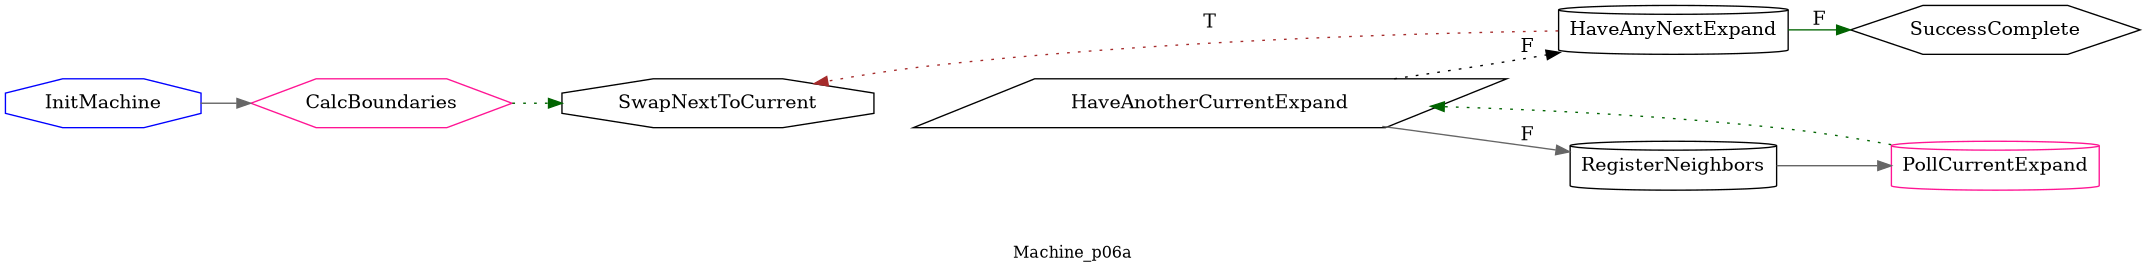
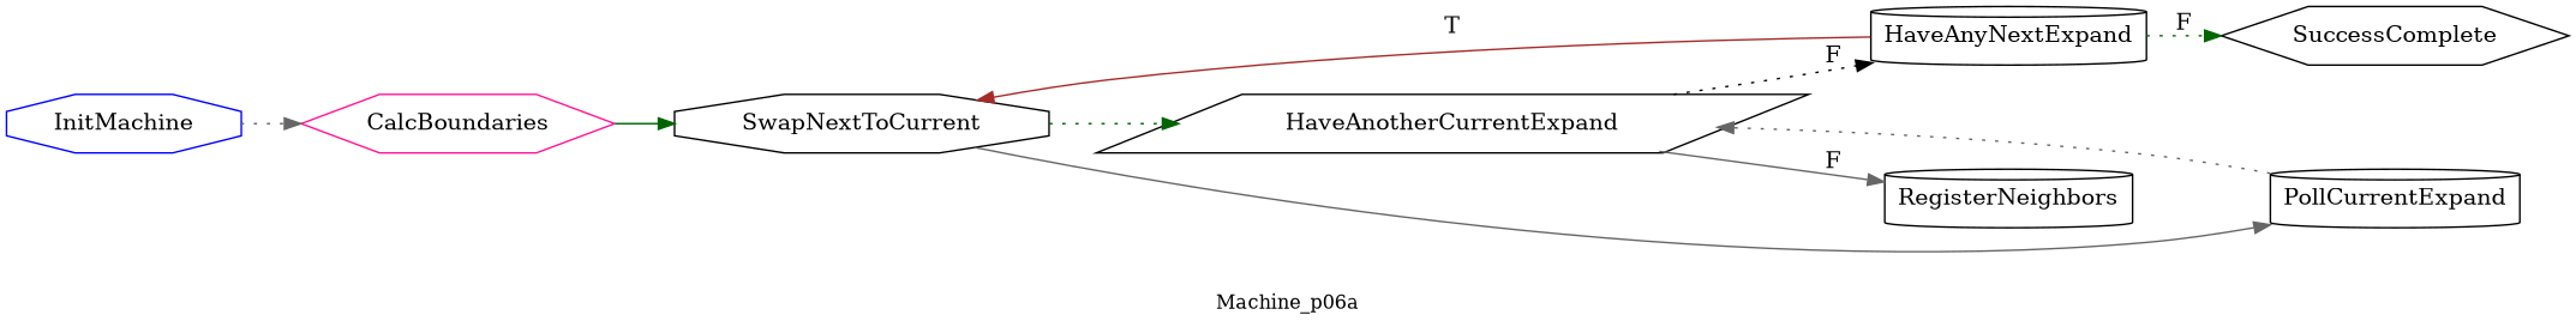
  digraph {
    fontsize=12
    label=Machine_p06a
    rankdir=LR
    node [color=black shape=cylinder]
    edge [color=darkgreen style=solid]
    InitMachine [color=blue shape=octagon]
    CalcBoundaries [color=deeppink shape=hexagon]
    SwapNextToCurrent [shape=octagon]
    HaveAnotherCurrentExpand [shape=parallelogram]
    RegisterNeighbors
    HaveAnyNextExpand
-   PollCurrentExpand [color=deeppink]
+   PollCurrentExpand
    SuccessComplete [shape=hexagon]
-   InitMachine -> CalcBoundaries [color=gray40]
-   CalcBoundaries -> SwapNextToCurrent [style=dotted]
+   InitMachine -> CalcBoundaries [color=gray40 style=dotted]
+   CalcBoundaries -> SwapNextToCurrent
+   SwapNextToCurrent -> HaveAnotherCurrentExpand [style=dotted]
    HaveAnotherCurrentExpand -> RegisterNeighbors [color=gray40 label=F]
    HaveAnotherCurrentExpand -> HaveAnyNextExpand [color=black label=F style=dotted]
-   RegisterNeighbors -> PollCurrentExpand [color=gray40]
-   HaveAnyNextExpand -> SwapNextToCurrent [color=brown label=T style=dotted]
-   HaveAnyNextExpand -> SuccessComplete [label=F]
-   PollCurrentExpand -> HaveAnotherCurrentExpand [style=dotted]
+   SwapNextToCurrent -> PollCurrentExpand [color=gray40]
+   HaveAnyNextExpand -> SwapNextToCurrent [color=brown label=T]
+   HaveAnyNextExpand -> SuccessComplete [label=F style=dotted]
+   PollCurrentExpand -> HaveAnotherCurrentExpand [color=gray40 style=dotted]
  }
